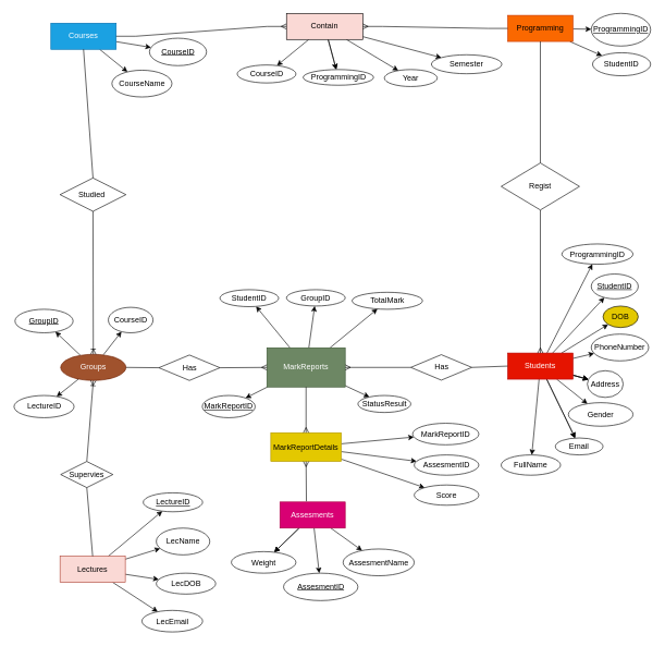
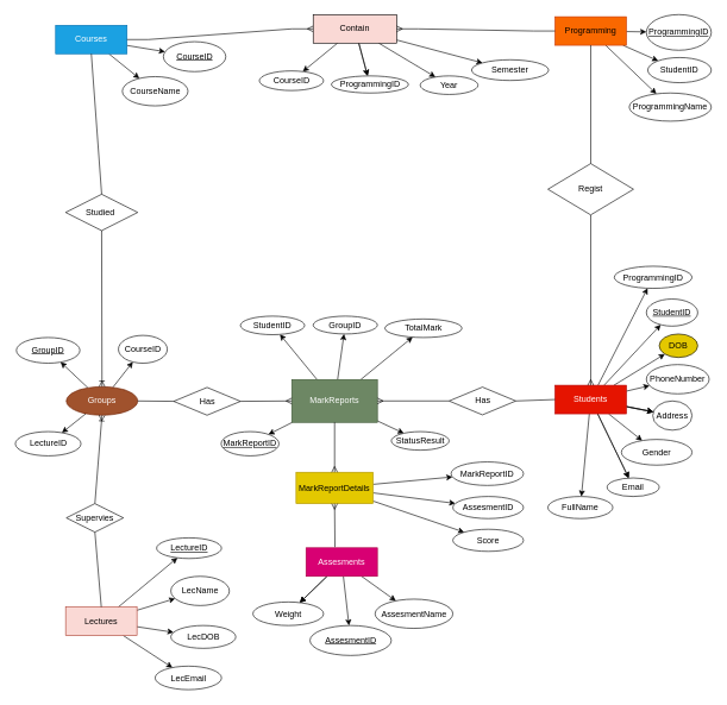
  <mxCell id="0" />
  <mxCell id="1" parent="0" />
  <mxCell id="2" value="" style="edgeStyle=none;rounded=0;orthogonalLoop=1;jettySize=auto;html=1;" parent="1" source="4" target="67" edge="1"><mxGeometry relative="1" as="geometry" /></mxCell>
  <mxCell id="3" value="" style="edgeStyle=none;rounded=0;orthogonalLoop=1;jettySize=auto;html=1;" parent="1" source="4" target="68" edge="1"><mxGeometry relative="1" as="geometry" /></mxCell>
  <mxCell id="4" value="Courses" style="whiteSpace=wrap;html=1;align=center;fillColor=#1ba1e2;fontColor=#ffffff;strokeColor=#006EAF;" parent="1" vertex="1"><mxGeometry x="77" y="35" width="100" height="40" as="geometry" /></mxCell>
  <mxCell id="5" value="" style="edgeStyle=none;rounded=0;orthogonalLoop=1;jettySize=auto;html=1;" parent="1" source="8" target="55" edge="1"><mxGeometry relative="1" as="geometry" /></mxCell>
  <mxCell id="6" value="" style="edgeStyle=none;rounded=0;orthogonalLoop=1;jettySize=auto;html=1;" parent="1" source="8" target="56" edge="1"><mxGeometry relative="1" as="geometry" /></mxCell>
  <mxCell id="7" value="" style="edgeStyle=none;rounded=0;orthogonalLoop=1;jettySize=auto;html=1;" parent="1" source="8" target="57" edge="1"><mxGeometry relative="1" as="geometry" /></mxCell>
  <mxCell id="8" value="Groups" style="ellipse;whiteSpace=wrap;html=1;align=center;fillColor=#a0522d;fontColor=#ffffff;strokeColor=#6D1F00;" parent="1" vertex="1"><mxGeometry x="92" y="542" width="100" height="40" as="geometry" /></mxCell>
  <mxCell id="9" value="" style="fontSize=12;html=1;endArrow=ERoneToMany;rounded=0;entryX=0.5;entryY=0;entryDx=0;entryDy=0;exitX=0.5;exitY=1;exitDx=0;exitDy=0;startArrow=none;" parent="1" source="47" target="8" edge="1"><mxGeometry width="100" height="100" relative="1" as="geometry"><mxPoint x="192" y="570" as="sourcePoint" /><mxPoint x="292" y="470" as="targetPoint" /></mxGeometry></mxCell>
  <mxCell id="10" value="" style="edgeStyle=none;rounded=0;orthogonalLoop=1;jettySize=auto;html=1;" parent="1" source="13" target="71" edge="1"><mxGeometry relative="1" as="geometry" /></mxCell>
  <mxCell id="11" value="" style="edgeStyle=none;rounded=0;orthogonalLoop=1;jettySize=auto;html=1;" parent="1" source="13" target="72" edge="1"><mxGeometry relative="1" as="geometry" /></mxCell>
+ <mxCell id="12" value="" style="rounded=0;orthogonalLoop=1;jettySize=auto;html=1;" edge="1" parent="1" source="13" target="73"><mxGeometry relative="1" as="geometry" /></mxCell>
  <mxCell id="13" value="Programming" style="whiteSpace=wrap;html=1;align=center;fillColor=#fa6800;fontColor=#000000;strokeColor=#C73500;" parent="1" vertex="1"><mxGeometry x="777" y="23" width="100" height="40" as="geometry" /></mxCell>
  <mxCell id="14" value="" style="edgeStyle=entityRelationEdgeStyle;fontSize=12;html=1;endArrow=ERmany;rounded=0;entryX=0;entryY=0.5;entryDx=0;entryDy=0;exitX=1;exitY=0.5;exitDx=0;exitDy=0;" parent="1" source="4" target="20" edge="1"><mxGeometry width="100" height="100" relative="1" as="geometry"><mxPoint x="246" y="112" as="sourcePoint" /><mxPoint x="283" y="85" as="targetPoint" /></mxGeometry></mxCell>
  <mxCell id="15" value="" style="edgeStyle=none;rounded=0;orthogonalLoop=1;jettySize=auto;html=1;" parent="1" source="20" target="69" edge="1"><mxGeometry relative="1" as="geometry" /></mxCell>
  <mxCell id="16" value="" style="edgeStyle=none;rounded=0;orthogonalLoop=1;jettySize=auto;html=1;" parent="1" source="20" target="70" edge="1"><mxGeometry relative="1" as="geometry" /></mxCell>
  <mxCell id="17" value="" style="edgeStyle=none;rounded=0;orthogonalLoop=1;jettySize=auto;html=1;" edge="1" parent="1" source="20" target="75"><mxGeometry relative="1" as="geometry" /></mxCell>
  <mxCell id="18" value="" style="edgeStyle=none;rounded=0;orthogonalLoop=1;jettySize=auto;html=1;" edge="1" parent="1" source="20" target="70"><mxGeometry relative="1" as="geometry" /></mxCell>
  <mxCell id="19" value="" style="edgeStyle=none;rounded=0;orthogonalLoop=1;jettySize=auto;html=1;" edge="1" parent="1" source="20" target="76"><mxGeometry relative="1" as="geometry" /></mxCell>
  <mxCell id="20" value="Contain" style="whiteSpace=wrap;html=1;align=center;fillColor=#fad9d5;" parent="1" vertex="1"><mxGeometry x="438" y="20" width="117" height="40" as="geometry" /></mxCell>
  <mxCell id="21" value="" style="edgeStyle=entityRelationEdgeStyle;fontSize=12;html=1;endArrow=ERmany;rounded=0;entryX=1;entryY=0.5;entryDx=0;entryDy=0;exitX=0;exitY=0.5;exitDx=0;exitDy=0;" parent="1" source="13" target="20" edge="1"><mxGeometry width="100" height="100" relative="1" as="geometry"><mxPoint x="273" y="166" as="sourcePoint" /><mxPoint x="444" y="166" as="targetPoint" /></mxGeometry></mxCell>
  <mxCell id="22" value="" style="edgeStyle=none;rounded=0;orthogonalLoop=1;jettySize=auto;html=1;" parent="1" source="26" target="59" edge="1"><mxGeometry relative="1" as="geometry" /></mxCell>
  <mxCell id="23" value="" style="edgeStyle=none;rounded=0;orthogonalLoop=1;jettySize=auto;html=1;" parent="1" source="26" target="60" edge="1"><mxGeometry relative="1" as="geometry" /></mxCell>
  <mxCell id="24" value="" style="edgeStyle=none;rounded=0;orthogonalLoop=1;jettySize=auto;html=1;" parent="1" source="26" target="61" edge="1"><mxGeometry relative="1" as="geometry" /></mxCell>
  <mxCell id="25" value="" style="edgeStyle=none;rounded=0;orthogonalLoop=1;jettySize=auto;html=1;" parent="1" source="26" target="62" edge="1"><mxGeometry relative="1" as="geometry" /></mxCell>
  <mxCell id="26" value="Lectures" style="whiteSpace=wrap;html=1;align=center;fillColor=#fad9d5;strokeColor=#ae4132;" parent="1" vertex="1"><mxGeometry x="91" y="851" width="100" height="40" as="geometry" /></mxCell>
  <mxCell id="27" value="" style="fontSize=12;html=1;endArrow=ERoneToMany;rounded=0;entryX=0.5;entryY=1;entryDx=0;entryDy=0;exitX=0.5;exitY=0;exitDx=0;exitDy=0;startArrow=none;" parent="1" source="45" target="8" edge="1"><mxGeometry width="100" height="100" relative="1" as="geometry"><mxPoint x="151" y="276" as="sourcePoint" /><mxPoint x="151" y="551" as="targetPoint" /></mxGeometry></mxCell>
  <mxCell id="28" value="" style="edgeStyle=none;rounded=0;orthogonalLoop=1;jettySize=auto;html=1;" parent="1" source="39" target="50" edge="1"><mxGeometry relative="1" as="geometry" /></mxCell>
  <mxCell id="29" value="" style="edgeStyle=none;rounded=0;orthogonalLoop=1;jettySize=auto;html=1;" parent="1" source="39" target="51" edge="1"><mxGeometry relative="1" as="geometry" /></mxCell>
  <mxCell id="30" value="" style="edgeStyle=none;rounded=0;orthogonalLoop=1;jettySize=auto;html=1;" parent="1" source="39" target="52" edge="1"><mxGeometry relative="1" as="geometry" /></mxCell>
  <mxCell id="31" value="" style="edgeStyle=none;rounded=0;orthogonalLoop=1;jettySize=auto;html=1;" parent="1" source="39" target="52" edge="1"><mxGeometry relative="1" as="geometry" /></mxCell>
  <mxCell id="32" value="" style="edgeStyle=none;rounded=0;orthogonalLoop=1;jettySize=auto;html=1;" parent="1" source="39" target="52" edge="1"><mxGeometry relative="1" as="geometry" /></mxCell>
  <mxCell id="33" value="" style="edgeStyle=none;rounded=0;orthogonalLoop=1;jettySize=auto;html=1;" parent="1" source="39" target="53" edge="1"><mxGeometry relative="1" as="geometry" /></mxCell>
  <mxCell id="34" value="" style="edgeStyle=none;rounded=0;orthogonalLoop=1;jettySize=auto;html=1;" parent="1" source="39" target="54" edge="1"><mxGeometry relative="1" as="geometry" /></mxCell>
  <mxCell id="35" value="" style="edgeStyle=none;rounded=0;orthogonalLoop=1;jettySize=auto;html=1;" parent="1" source="39" target="63" edge="1"><mxGeometry relative="1" as="geometry" /></mxCell>
  <mxCell id="36" value="" style="edgeStyle=none;rounded=0;orthogonalLoop=1;jettySize=auto;html=1;" edge="1" parent="1" source="39" target="63"><mxGeometry relative="1" as="geometry" /></mxCell>
  <mxCell id="37" value="" style="edgeStyle=none;rounded=0;orthogonalLoop=1;jettySize=auto;html=1;" edge="1" parent="1" source="39" target="74"><mxGeometry relative="1" as="geometry" /></mxCell>
  <mxCell id="38" value="" style="edgeStyle=none;rounded=0;orthogonalLoop=1;jettySize=auto;html=1;" edge="1" parent="1" source="39" target="105"><mxGeometry relative="1" as="geometry" /></mxCell>
  <mxCell id="39" value="Students" style="whiteSpace=wrap;html=1;align=center;fillColor=#e51400;fontColor=#ffffff;strokeColor=#B20000;" parent="1" vertex="1"><mxGeometry x="777" y="540" width="100" height="40" as="geometry" /></mxCell>
  <mxCell id="40" value="" style="edgeStyle=none;rounded=0;orthogonalLoop=1;jettySize=auto;html=1;" parent="1" source="44" target="64" edge="1"><mxGeometry relative="1" as="geometry" /></mxCell>
  <mxCell id="41" value="" style="edgeStyle=none;rounded=0;orthogonalLoop=1;jettySize=auto;html=1;" parent="1" source="44" target="65" edge="1"><mxGeometry relative="1" as="geometry" /></mxCell>
  <mxCell id="42" value="" style="edgeStyle=none;rounded=0;orthogonalLoop=1;jettySize=auto;html=1;" parent="1" source="44" target="66" edge="1"><mxGeometry relative="1" as="geometry" /></mxCell>
  <mxCell id="43" value="" style="edgeStyle=none;rounded=0;orthogonalLoop=1;jettySize=auto;html=1;" parent="1" source="44" target="66" edge="1"><mxGeometry relative="1" as="geometry" /></mxCell>
  <mxCell id="44" value="Assesments" style="whiteSpace=wrap;html=1;align=center;fillColor=#d80073;fontColor=#ffffff;strokeColor=#A50040;" parent="1" vertex="1"><mxGeometry x="428" y="768" width="100" height="40" as="geometry" /></mxCell>
  <mxCell id="45" value="Supervies" style="shape=rhombus;perimeter=rhombusPerimeter;whiteSpace=wrap;html=1;align=center;" parent="1" vertex="1"><mxGeometry x="92" y="706" width="80" height="40" as="geometry" /></mxCell>
  <mxCell id="46" value="" style="fontSize=12;html=1;endArrow=none;rounded=0;entryX=0.5;entryY=1;entryDx=0;entryDy=0;exitX=0.5;exitY=0;exitDx=0;exitDy=0;" parent="1" source="26" target="45" edge="1"><mxGeometry width="100" height="100" relative="1" as="geometry"><mxPoint x="-51" y="776" as="sourcePoint" /><mxPoint x="-60" y="641" as="targetPoint" /></mxGeometry></mxCell>
  <mxCell id="47" value="Studied&amp;nbsp;" style="shape=rhombus;perimeter=rhombusPerimeter;whiteSpace=wrap;html=1;align=center;" parent="1" vertex="1"><mxGeometry x="91" y="272" width="101" height="51" as="geometry" /></mxCell>
  <mxCell id="48" value="" style="fontSize=12;html=1;endArrow=none;rounded=0;entryX=0.5;entryY=0;entryDx=0;entryDy=0;exitX=0.5;exitY=1;exitDx=0;exitDy=0;" parent="1" source="4" target="47" edge="1"><mxGeometry width="100" height="100" relative="1" as="geometry"><mxPoint x="142" y="60" as="sourcePoint" /><mxPoint x="142" y="335" as="targetPoint" /></mxGeometry></mxCell>
  <mxCell id="49" value="" style="fontSize=12;html=1;endArrow=ERmany;rounded=0;entryX=0.5;entryY=0;entryDx=0;entryDy=0;exitX=0.5;exitY=1;exitDx=0;exitDy=0;startArrow=none;" parent="1" source="99" target="39" edge="1"><mxGeometry width="100" height="100" relative="1" as="geometry"><mxPoint x="744" y="155" as="sourcePoint" /><mxPoint x="645" y="155" as="targetPoint" /></mxGeometry></mxCell>
  <mxCell id="50" value="StudentID" style="ellipse;whiteSpace=wrap;html=1;fontStyle=4" parent="1" vertex="1"><mxGeometry x="905" y="419" width="72" height="38" as="geometry" /></mxCell>
  <mxCell id="51" value="DOB" style="ellipse;whiteSpace=wrap;html=1;fillColor=#e3c800;" parent="1" vertex="1"><mxGeometry x="923" y="468" width="54" height="33" as="geometry" /></mxCell>
- <mxCell id="52" value="Address" style="ellipse;whiteSpace=wrap;html=1;" parent="1" vertex="1"><mxGeometry x="899" y="567" width="55" height="41" as="geometry" /></mxCell>
+ <mxCell id="52" value="Address" style="ellipse;whiteSpace=wrap;html=1;" parent="1" vertex="1"><mxGeometry x="914" y="562" width="55" height="41" as="geometry" /></mxCell>
  <mxCell id="53" value="PhoneNumber" style="ellipse;whiteSpace=wrap;html=1;" parent="1" vertex="1"><mxGeometry x="905" y="511" width="88" height="41" as="geometry" /></mxCell>
  <mxCell id="54" value="Gender" style="ellipse;whiteSpace=wrap;html=1;" parent="1" vertex="1"><mxGeometry x="870" y="616" width="99" height="36" as="geometry" /></mxCell>
  <mxCell id="55" value="GroupID" style="ellipse;whiteSpace=wrap;html=1;fontStyle=4" parent="1" vertex="1"><mxGeometry x="22" y="473" width="89" height="36" as="geometry" /></mxCell>
  <mxCell id="56" value="CourseID" style="ellipse;whiteSpace=wrap;html=1;" parent="1" vertex="1"><mxGeometry x="165" y="470" width="68.5" height="39" as="geometry" /></mxCell>
  <mxCell id="57" value="LectureID" style="ellipse;whiteSpace=wrap;html=1;" parent="1" vertex="1"><mxGeometry x="20.5" y="605" width="92" height="34" as="geometry" /></mxCell>
  <mxCell id="58" style="edgeStyle=none;rounded=0;orthogonalLoop=1;jettySize=auto;html=1;exitX=0.5;exitY=1;exitDx=0;exitDy=0;" parent="1" source="57" target="57" edge="1"><mxGeometry relative="1" as="geometry" /></mxCell>
  <mxCell id="59" value="LectureID" style="ellipse;whiteSpace=wrap;html=1;fontStyle=4" parent="1" vertex="1"><mxGeometry x="218.5" y="754" width="91" height="29" as="geometry" /></mxCell>
  <mxCell id="60" value="LecName" style="ellipse;whiteSpace=wrap;html=1;" parent="1" vertex="1"><mxGeometry x="238.5" y="808" width="82" height="41" as="geometry" /></mxCell>
  <mxCell id="61" value="LecDOB" style="ellipse;whiteSpace=wrap;html=1;" parent="1" vertex="1"><mxGeometry x="238.5" y="877" width="91" height="32" as="geometry" /></mxCell>
  <mxCell id="62" value="LecEmail" style="ellipse;whiteSpace=wrap;html=1;" parent="1" vertex="1"><mxGeometry x="216.5" y="934" width="93" height="33" as="geometry" /></mxCell>
  <mxCell id="63" value="Email" style="ellipse;whiteSpace=wrap;html=1;" parent="1" vertex="1"><mxGeometry x="850" y="670" width="73" height="26" as="geometry" /></mxCell>
  <mxCell id="64" value="AssesmentID" style="ellipse;whiteSpace=wrap;html=1;fontStyle=4" parent="1" vertex="1"><mxGeometry x="433.5" y="877" width="114" height="42" as="geometry" /></mxCell>
  <mxCell id="65" value="AssesmentName" style="ellipse;whiteSpace=wrap;html=1;" parent="1" vertex="1"><mxGeometry x="524.75" y="840" width="109" height="41" as="geometry" /></mxCell>
  <mxCell id="66" value="Weight" style="ellipse;whiteSpace=wrap;html=1;" parent="1" vertex="1"><mxGeometry x="353.5" y="844" width="99" height="33" as="geometry" /></mxCell>
  <mxCell id="67" value="CourseID" style="ellipse;whiteSpace=wrap;html=1;fontStyle=4" parent="1" vertex="1"><mxGeometry x="228" y="58" width="87.5" height="42" as="geometry" /></mxCell>
  <mxCell id="68" value="CourseName" style="ellipse;whiteSpace=wrap;html=1;" parent="1" vertex="1"><mxGeometry x="170.5" y="107" width="92" height="41" as="geometry" /></mxCell>
  <mxCell id="69" value="CourseID" style="ellipse;whiteSpace=wrap;html=1;" parent="1" vertex="1"><mxGeometry x="362.5" y="99" width="90" height="27.5" as="geometry" /></mxCell>
  <mxCell id="70" value="ProgrammingID" style="ellipse;whiteSpace=wrap;html=1;" parent="1" vertex="1"><mxGeometry x="463.5" y="106" width="108" height="24" as="geometry" /></mxCell>
  <mxCell id="71" value="ProgrammingID" style="ellipse;whiteSpace=wrap;html=1;fontStyle=4" parent="1" vertex="1"><mxGeometry x="905" y="20" width="91" height="50" as="geometry" /></mxCell>
  <mxCell id="72" value="StudentID" style="ellipse;whiteSpace=wrap;html=1;" parent="1" vertex="1"><mxGeometry x="907" y="80.25" width="89" height="35.25" as="geometry" /></mxCell>
+ <mxCell id="73" value="ProgrammingName" style="ellipse;whiteSpace=wrap;html=1;" vertex="1" parent="1"><mxGeometry x="881" y="130" width="115" height="39.5" as="geometry" /></mxCell>
  <mxCell id="74" value="ProgrammingID" style="ellipse;whiteSpace=wrap;html=1;" vertex="1" parent="1"><mxGeometry x="860" y="373" width="109" height="31" as="geometry" /></mxCell>
  <mxCell id="75" value="Semester" style="ellipse;whiteSpace=wrap;html=1;" vertex="1" parent="1"><mxGeometry x="660" y="83.38" width="108" height="29" as="geometry" /></mxCell>
  <mxCell id="76" value="Year" style="ellipse;whiteSpace=wrap;html=1;" vertex="1" parent="1"><mxGeometry x="588" y="106" width="81" height="26" as="geometry" /></mxCell>
  <mxCell id="77" value="" style="edgeStyle=none;rounded=0;orthogonalLoop=1;jettySize=auto;html=1;" edge="1" parent="1" source="82" target="84"><mxGeometry relative="1" as="geometry" /></mxCell>
  <mxCell id="78" value="" style="edgeStyle=none;rounded=0;orthogonalLoop=1;jettySize=auto;html=1;" edge="1" parent="1" source="82" target="85"><mxGeometry relative="1" as="geometry" /></mxCell>
  <mxCell id="79" value="" style="edgeStyle=none;rounded=0;orthogonalLoop=1;jettySize=auto;html=1;" edge="1" parent="1" source="82" target="86"><mxGeometry relative="1" as="geometry" /></mxCell>
  <mxCell id="80" value="" style="edgeStyle=none;rounded=0;orthogonalLoop=1;jettySize=auto;html=1;" edge="1" parent="1" source="82" target="87"><mxGeometry relative="1" as="geometry" /></mxCell>
  <mxCell id="81" value="" style="edgeStyle=none;rounded=0;orthogonalLoop=1;jettySize=auto;html=1;" edge="1" parent="1" source="82" target="95"><mxGeometry relative="1" as="geometry" /></mxCell>
  <mxCell id="82" value="MarkReports" style="whiteSpace=wrap;html=1;fillColor=#6d8764;fontColor=#ffffff;strokeColor=#3A5431;" vertex="1" parent="1"><mxGeometry x="408" y="532" width="120" height="60" as="geometry" /></mxCell>
  <mxCell id="83" value="" style="fontSize=12;html=1;endArrow=ERmany;rounded=0;entryX=0;entryY=0.5;entryDx=0;entryDy=0;exitX=1;exitY=0.5;exitDx=0;exitDy=0;startArrow=none;" edge="1" parent="1" source="101" target="82"><mxGeometry width="100" height="100" relative="1" as="geometry"><mxPoint x="498" y="734" as="sourcePoint" /><mxPoint x="598" y="634" as="targetPoint" /></mxGeometry></mxCell>
  <mxCell id="84" value="GroupID" style="ellipse;whiteSpace=wrap;html=1;" vertex="1" parent="1"><mxGeometry x="438" y="443" width="90" height="25" as="geometry" /></mxCell>
  <mxCell id="85" value="StudentID" style="ellipse;whiteSpace=wrap;html=1;" vertex="1" parent="1"><mxGeometry x="336" y="443" width="90" height="26" as="geometry" /></mxCell>
  <mxCell id="86" value="TotalMark" style="ellipse;whiteSpace=wrap;html=1;" vertex="1" parent="1"><mxGeometry x="538.5" y="447" width="108" height="26" as="geometry" /></mxCell>
  <mxCell id="87" value="StatusResult" style="ellipse;whiteSpace=wrap;html=1;" vertex="1" parent="1"><mxGeometry x="547.5" y="605" width="81" height="26" as="geometry" /></mxCell>
  <mxCell id="88" value="" style="fontSize=12;html=1;endArrow=ERmany;rounded=0;entryX=1;entryY=0.5;entryDx=0;entryDy=0;exitX=0;exitY=0.5;exitDx=0;exitDy=0;startArrow=none;" edge="1" parent="1" source="103" target="82"><mxGeometry width="100" height="100" relative="1" as="geometry"><mxPoint x="497.5" y="639" as="sourcePoint" /><mxPoint x="713.5" y="639" as="targetPoint" /></mxGeometry></mxCell>
  <mxCell id="89" value="" style="edgeStyle=none;rounded=0;orthogonalLoop=1;jettySize=auto;html=1;" edge="1" parent="1" source="92" target="94"><mxGeometry relative="1" as="geometry" /></mxCell>
  <mxCell id="90" value="" style="edgeStyle=none;rounded=0;orthogonalLoop=1;jettySize=auto;html=1;" edge="1" parent="1" source="92" target="96"><mxGeometry relative="1" as="geometry" /></mxCell>
  <mxCell id="91" value="" style="edgeStyle=none;rounded=0;orthogonalLoop=1;jettySize=auto;html=1;" edge="1" parent="1" source="92" target="97"><mxGeometry relative="1" as="geometry" /></mxCell>
  <mxCell id="92" value="MarkReportDetails" style="whiteSpace=wrap;html=1;fillColor=#e3c800;fontColor=#000000;strokeColor=#B09500;" vertex="1" parent="1"><mxGeometry x="414" y="662" width="108" height="44" as="geometry" /></mxCell>
  <mxCell id="93" value="" style="fontSize=12;html=1;endArrow=ERmany;rounded=0;entryX=0.5;entryY=0;entryDx=0;entryDy=0;exitX=0.5;exitY=1;exitDx=0;exitDy=0;" edge="1" parent="1" source="82" target="92"><mxGeometry width="100" height="100" relative="1" as="geometry"><mxPoint x="201" y="571" as="sourcePoint" /><mxPoint x="417" y="571" as="targetPoint" /></mxGeometry></mxCell>
  <mxCell id="94" value="MarkReportID" style="ellipse;whiteSpace=wrap;html=1;" vertex="1" parent="1"><mxGeometry x="631.25" y="647.5" width="101.5" height="33" as="geometry" /></mxCell>
  <mxCell id="95" value="MarkReportID" style="ellipse;whiteSpace=wrap;html=1;fontStyle=4" vertex="1" parent="1"><mxGeometry x="309" y="605" width="81" height="34" as="geometry" /></mxCell>
  <mxCell id="96" value="AssesmentID" style="ellipse;whiteSpace=wrap;html=1;" vertex="1" parent="1"><mxGeometry x="633.75" y="696" width="99" height="31" as="geometry" /></mxCell>
  <mxCell id="97" value="Score" style="ellipse;whiteSpace=wrap;html=1;" vertex="1" parent="1"><mxGeometry x="633.75" y="742" width="99" height="31" as="geometry" /></mxCell>
  <mxCell id="98" value="" style="fontSize=12;html=1;endArrow=ERmany;rounded=0;entryX=0.5;entryY=1;entryDx=0;entryDy=0;exitX=0.405;exitY=-0.025;exitDx=0;exitDy=0;exitPerimeter=0;" edge="1" parent="1" source="44" target="92"><mxGeometry width="100" height="100" relative="1" as="geometry"><mxPoint x="471" y="823" as="sourcePoint" /><mxPoint x="463.5" y="903" as="targetPoint" /></mxGeometry></mxCell>
- <mxCell id="99" value="Regist" style="shape=rhombus;perimeter=rhombusPerimeter;whiteSpace=wrap;html=1;align=center;" vertex="1" parent="1"><mxGeometry x="767" y="249" width="120" height="72" as="geometry" /></mxCell>
+ <mxCell id="99" value="Regist" style="shape=rhombus;perimeter=rhombusPerimeter;whiteSpace=wrap;html=1;align=center;" vertex="1" parent="1"><mxGeometry x="767" y="229" width="120" height="72" as="geometry" /></mxCell>
  <mxCell id="100" value="" style="fontSize=12;html=1;endArrow=none;rounded=0;entryX=0.5;entryY=0;entryDx=0;entryDy=0;exitX=0.5;exitY=1;exitDx=0;exitDy=0;" edge="1" parent="1" source="13" target="99"><mxGeometry width="100" height="100" relative="1" as="geometry"><mxPoint x="827" y="63" as="sourcePoint" /><mxPoint x="827" y="540" as="targetPoint" /></mxGeometry></mxCell>
  <mxCell id="101" value="Has" style="shape=rhombus;perimeter=rhombusPerimeter;whiteSpace=wrap;html=1;align=center;" vertex="1" parent="1"><mxGeometry x="242.5" y="543" width="93.5" height="39" as="geometry" /></mxCell>
  <mxCell id="102" value="" style="fontSize=12;html=1;endArrow=none;rounded=0;entryX=0;entryY=0.5;entryDx=0;entryDy=0;exitX=1;exitY=0.5;exitDx=0;exitDy=0;" edge="1" parent="1" source="8" target="101"><mxGeometry width="100" height="100" relative="1" as="geometry"><mxPoint x="192" y="562" as="sourcePoint" /><mxPoint x="408" y="562" as="targetPoint" /></mxGeometry></mxCell>
  <mxCell id="103" value="Has" style="shape=rhombus;perimeter=rhombusPerimeter;whiteSpace=wrap;html=1;align=center;" vertex="1" parent="1"><mxGeometry x="628.5" y="542.5" width="93.5" height="39" as="geometry" /></mxCell>
  <mxCell id="104" value="" style="fontSize=12;html=1;endArrow=none;rounded=0;entryX=1;entryY=0.5;entryDx=0;entryDy=0;exitX=0;exitY=0.5;exitDx=0;exitDy=0;" edge="1" parent="1" source="39" target="103"><mxGeometry width="100" height="100" relative="1" as="geometry"><mxPoint x="777" y="560" as="sourcePoint" /><mxPoint x="528" y="562" as="targetPoint" /></mxGeometry></mxCell>
  <mxCell id="105" value="FullName" style="ellipse;whiteSpace=wrap;html=1;" vertex="1" parent="1"><mxGeometry x="767" y="696" width="91" height="31" as="geometry" /></mxCell>
